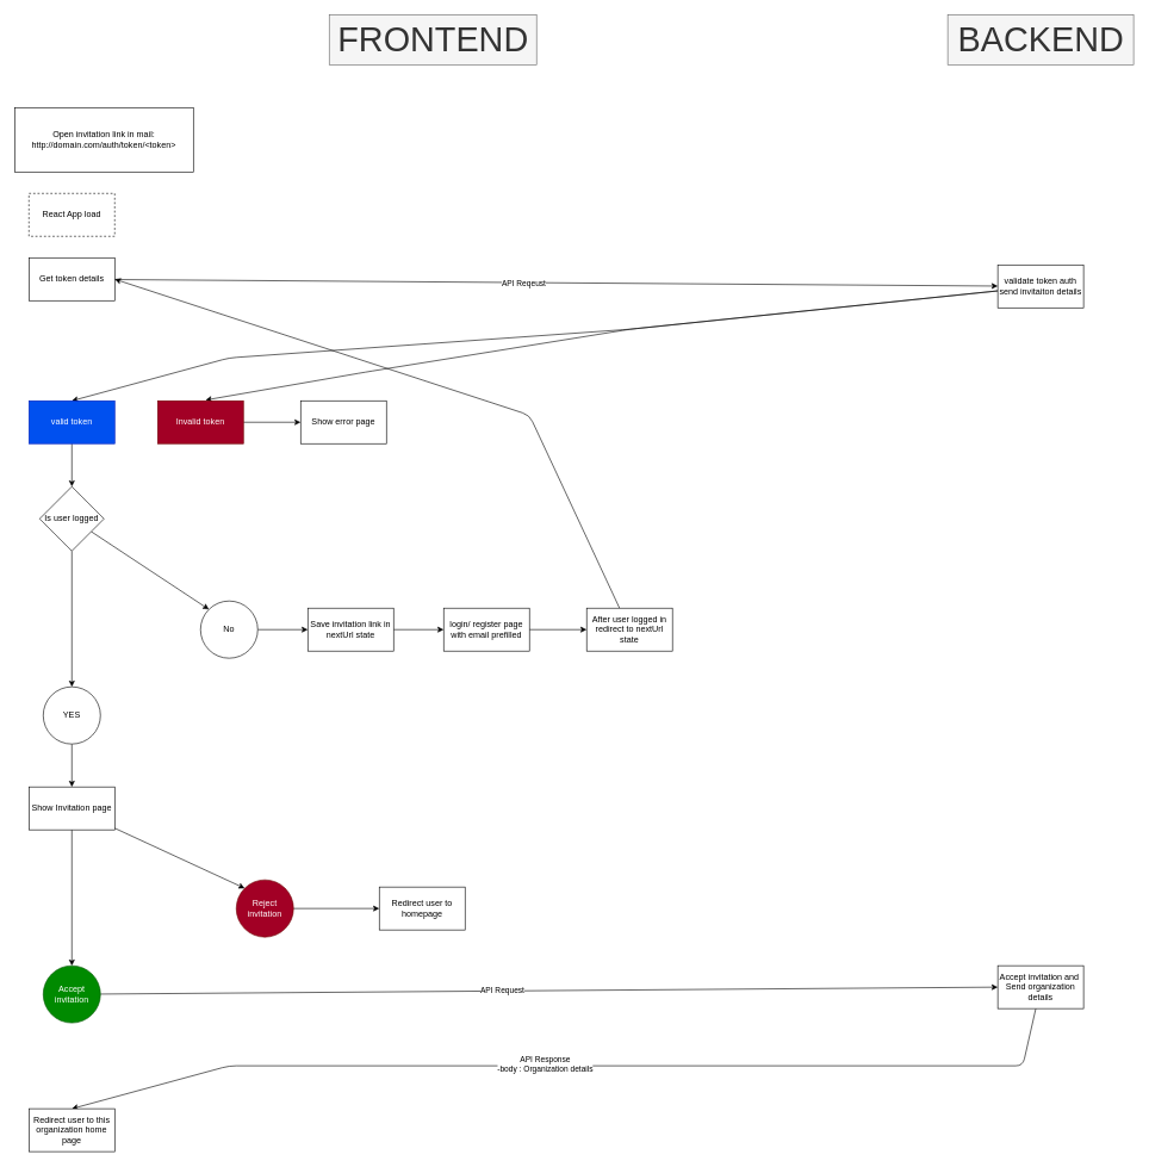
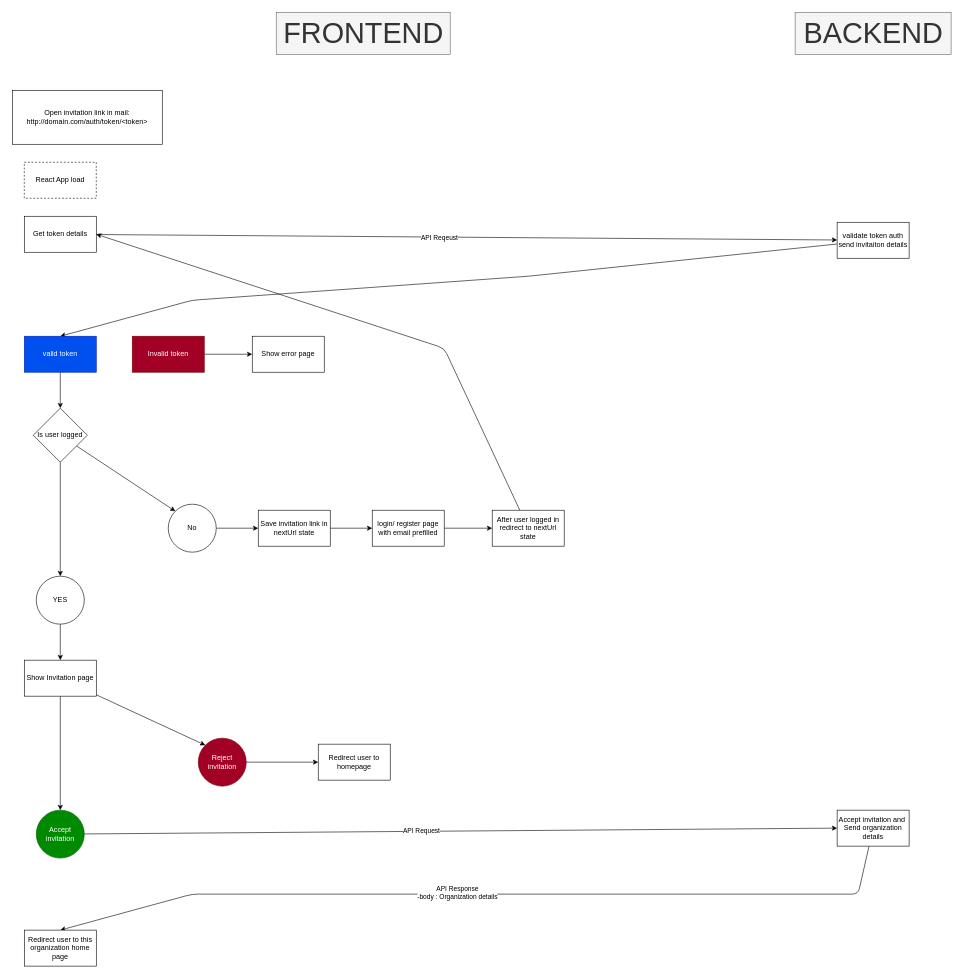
  <mxCell id="0" />
  <mxCell id="1" parent="0" />
  <mxCell id="2" value="Open invitation link in mail:&lt;br&gt;http://domain.com/auth/token/&amp;lt;token&amp;gt;" style="whiteSpace=wrap;html=1;" vertex="1" parent="1"><mxGeometry x="20" y="150" width="250" height="90" as="geometry" /></mxCell>
  <mxCell id="3" value="React App load" style="whiteSpace=wrap;html=1;dashed=1;" vertex="1" parent="1"><mxGeometry x="40" y="270" width="120" height="60" as="geometry" /></mxCell>
  <mxCell id="4" style="edgeStyle=none;html=1;" edge="1" parent="1" source="6" target="9"><mxGeometry relative="1" as="geometry" /></mxCell>
  <mxCell id="5" value="API Reqeust" style="edgeLabel;html=1;align=center;verticalAlign=middle;resizable=0;points=[];" vertex="1" connectable="0" parent="4"><mxGeometry x="-0.074" y="-1" relative="1" as="geometry"><mxPoint as="offset" /></mxGeometry></mxCell>
  <mxCell id="6" value="Get token details" style="whiteSpace=wrap;html=1;" vertex="1" parent="1"><mxGeometry x="40" y="360" width="120" height="60" as="geometry" /></mxCell>
  <mxCell id="7" style="edgeStyle=none;html=1;entryX=0.5;entryY=0;entryDx=0;entryDy=0;" edge="1" parent="1" source="9" target="14"><mxGeometry relative="1" as="geometry"><Array as="points"><mxPoint x="880" y="460" /><mxPoint x="320" y="500" /></Array></mxGeometry></mxCell>
- <mxCell id="8" style="edgeStyle=none;html=1;entryX=0.558;entryY=-0.017;entryDx=0;entryDy=0;entryPerimeter=0;" edge="1" parent="1" source="9" target="11"><mxGeometry relative="1" as="geometry"><Array as="points"><mxPoint x="880" y="460" /><mxPoint x="510" y="520" /></Array></mxGeometry></mxCell>
  <mxCell id="9" value="validate token auth send invitaiton details" style="whiteSpace=wrap;html=1;" vertex="1" parent="1"><mxGeometry x="1395" y="370" width="120" height="60" as="geometry" /></mxCell>
  <mxCell id="10" value="" style="edgeStyle=none;html=1;" edge="1" parent="1" source="11" target="12"><mxGeometry relative="1" as="geometry" /></mxCell>
  <mxCell id="11" value="Invalid token" style="whiteSpace=wrap;html=1;fillColor=#a20025;fontColor=#ffffff;strokeColor=#6F0000;" vertex="1" parent="1"><mxGeometry x="220" y="560" width="120" height="60" as="geometry" /></mxCell>
  <mxCell id="12" value="Show error page" style="whiteSpace=wrap;html=1;" vertex="1" parent="1"><mxGeometry x="420" y="560" width="120" height="60" as="geometry" /></mxCell>
  <mxCell id="13" style="edgeStyle=none;html=1;entryX=0.5;entryY=0;entryDx=0;entryDy=0;" edge="1" parent="1" source="14" target="17"><mxGeometry relative="1" as="geometry" /></mxCell>
  <mxCell id="14" value="valid token" style="whiteSpace=wrap;html=1;fillColor=#0050ef;fontColor=#ffffff;strokeColor=#001DBC;" vertex="1" parent="1"><mxGeometry x="40" y="560" width="120" height="60" as="geometry" /></mxCell>
  <mxCell id="15" style="edgeStyle=none;html=1;entryX=0.5;entryY=0;entryDx=0;entryDy=0;" edge="1" parent="1" source="17" target="19"><mxGeometry relative="1" as="geometry" /></mxCell>
  <mxCell id="16" style="edgeStyle=none;html=1;entryX=0;entryY=0;entryDx=0;entryDy=0;" edge="1" parent="1" source="17" target="21"><mxGeometry relative="1" as="geometry" /></mxCell>
  <mxCell id="17" value="Is user logged" style="rhombus;whiteSpace=wrap;html=1;" vertex="1" parent="1"><mxGeometry x="55" y="680" width="90" height="90" as="geometry" /></mxCell>
  <mxCell id="18" style="edgeStyle=none;html=1;entryX=0.5;entryY=0;entryDx=0;entryDy=0;" edge="1" parent="1" source="19" target="28"><mxGeometry relative="1" as="geometry" /></mxCell>
  <mxCell id="19" value="YES" style="ellipse;whiteSpace=wrap;html=1;" vertex="1" parent="1"><mxGeometry x="60" y="960" width="80" height="80" as="geometry" /></mxCell>
  <mxCell id="20" style="edgeStyle=none;html=1;entryX=0;entryY=0.5;entryDx=0;entryDy=0;" edge="1" parent="1" source="21" target="30"><mxGeometry relative="1" as="geometry" /></mxCell>
  <mxCell id="21" value="No" style="ellipse;whiteSpace=wrap;html=1;" vertex="1" parent="1"><mxGeometry x="280" y="840" width="80" height="80" as="geometry" /></mxCell>
  <mxCell id="22" style="edgeStyle=none;html=1;" edge="1" parent="1" source="23" target="25"><mxGeometry relative="1" as="geometry" /></mxCell>
  <mxCell id="23" value="login/ register page with email prefilled" style="whiteSpace=wrap;html=1;" vertex="1" parent="1"><mxGeometry x="620" y="850" width="120" height="60" as="geometry" /></mxCell>
  <mxCell id="24" style="edgeStyle=none;html=1;entryX=1;entryY=0.5;entryDx=0;entryDy=0;" edge="1" parent="1" source="25" target="6"><mxGeometry relative="1" as="geometry"><mxPoint x="170" y="930" as="targetPoint" /><Array as="points"><mxPoint x="740" y="580" /></Array></mxGeometry></mxCell>
  <mxCell id="25" value="After user logged in&lt;br&gt;redirect to nextUrl state" style="whiteSpace=wrap;html=1;" vertex="1" parent="1"><mxGeometry x="820" y="850" width="120" height="60" as="geometry" /></mxCell>
  <mxCell id="26" value="" style="edgeStyle=none;html=1;" edge="1" parent="1" source="28" target="33"><mxGeometry relative="1" as="geometry" /></mxCell>
  <mxCell id="27" style="edgeStyle=none;html=1;entryX=0;entryY=0;entryDx=0;entryDy=0;" edge="1" parent="1" source="28" target="35"><mxGeometry relative="1" as="geometry" /></mxCell>
  <mxCell id="28" value="Show Invitation page" style="whiteSpace=wrap;html=1;" vertex="1" parent="1"><mxGeometry x="40" y="1100" width="120" height="60" as="geometry" /></mxCell>
  <mxCell id="29" style="edgeStyle=none;html=1;entryX=0;entryY=0.5;entryDx=0;entryDy=0;" edge="1" parent="1" source="30" target="23"><mxGeometry relative="1" as="geometry" /></mxCell>
  <mxCell id="30" value="Save invitation link in nextUrl state" style="whiteSpace=wrap;html=1;" vertex="1" parent="1"><mxGeometry x="430" y="850" width="120" height="60" as="geometry" /></mxCell>
  <mxCell id="31" style="edgeStyle=none;html=1;entryX=0;entryY=0.5;entryDx=0;entryDy=0;" edge="1" parent="1" source="33" target="39"><mxGeometry relative="1" as="geometry" /></mxCell>
  <mxCell id="32" value="API Request" style="edgeLabel;html=1;align=center;verticalAlign=middle;resizable=0;points=[];" vertex="1" connectable="0" parent="31"><mxGeometry x="-0.104" y="2" relative="1" as="geometry"><mxPoint as="offset" /></mxGeometry></mxCell>
  <mxCell id="33" value="Accept&lt;br&gt;invitation" style="ellipse;whiteSpace=wrap;html=1;fillColor=#008a00;fontColor=#ffffff;strokeColor=#005700;" vertex="1" parent="1"><mxGeometry x="60" y="1350" width="80" height="80" as="geometry" /></mxCell>
  <mxCell id="34" value="" style="edgeStyle=none;html=1;" edge="1" parent="1" source="35" target="36"><mxGeometry relative="1" as="geometry" /></mxCell>
  <mxCell id="35" value="Reject&lt;br&gt;invitation" style="ellipse;whiteSpace=wrap;html=1;fillColor=#a20025;fontColor=#ffffff;strokeColor=#6F0000;" vertex="1" parent="1"><mxGeometry x="330" y="1230" width="80" height="80" as="geometry" /></mxCell>
  <mxCell id="36" value="Redirect user to homepage" style="whiteSpace=wrap;html=1;" vertex="1" parent="1"><mxGeometry x="530" y="1240" width="120" height="60" as="geometry" /></mxCell>
  <mxCell id="37" style="edgeStyle=none;html=1;entryX=0.5;entryY=0;entryDx=0;entryDy=0;" edge="1" parent="1" source="39" target="40"><mxGeometry relative="1" as="geometry"><mxPoint x="330" y="1500" as="targetPoint" /><Array as="points"><mxPoint x="1430" y="1490" /><mxPoint x="320" y="1490" /></Array></mxGeometry></mxCell>
  <mxCell id="38" value="API Response&lt;br&gt;-body : Organization details" style="edgeLabel;html=1;align=center;verticalAlign=middle;resizable=0;points=[];" vertex="1" connectable="0" parent="37"><mxGeometry x="0.058" y="-3" relative="1" as="geometry"><mxPoint as="offset" /></mxGeometry></mxCell>
  <mxCell id="39" value="Accept invitation and&amp;nbsp;&lt;br&gt;Send organization details" style="whiteSpace=wrap;html=1;" vertex="1" parent="1"><mxGeometry x="1395" y="1350" width="120" height="60" as="geometry" /></mxCell>
  <mxCell id="40" value="Redirect user to this organization home page" style="whiteSpace=wrap;html=1;" vertex="1" parent="1"><mxGeometry x="40" y="1550" width="120" height="60" as="geometry" /></mxCell>
  <mxCell id="41" value="&lt;font style=&quot;font-size: 48px;&quot;&gt;FRONTEND&lt;/font&gt;" style="text;html=1;align=center;verticalAlign=middle;resizable=0;points=[];autosize=1;fillColor=#f5f5f5;fontColor=#333333;strokeColor=#666666;" vertex="1" parent="1"><mxGeometry x="460" y="20" width="290" height="70" as="geometry" /></mxCell>
  <mxCell id="42" value="&lt;font style=&quot;font-size: 48px;&quot;&gt;BACKEND&lt;/font&gt;" style="text;html=1;align=center;verticalAlign=middle;resizable=0;points=[];autosize=1;strokeColor=#666666;fillColor=#f5f5f5;fontColor=#333333;" vertex="1" parent="1"><mxGeometry x="1325" y="20" width="260" height="70" as="geometry" /></mxCell>
